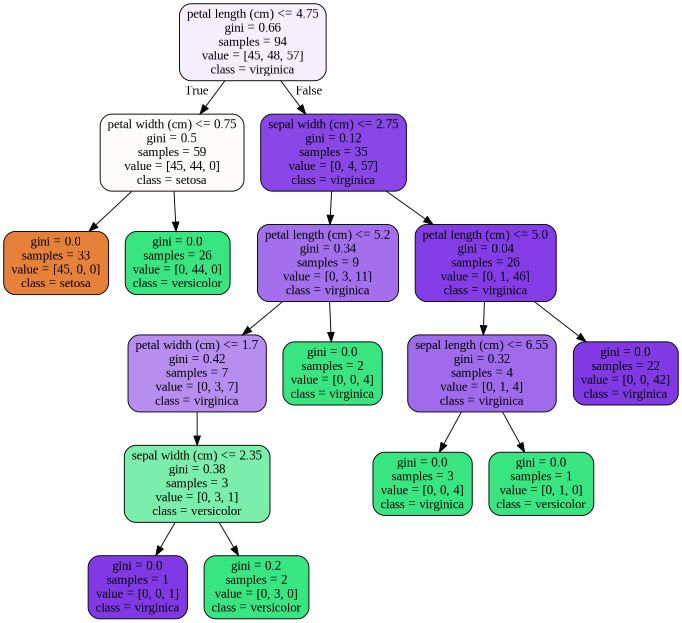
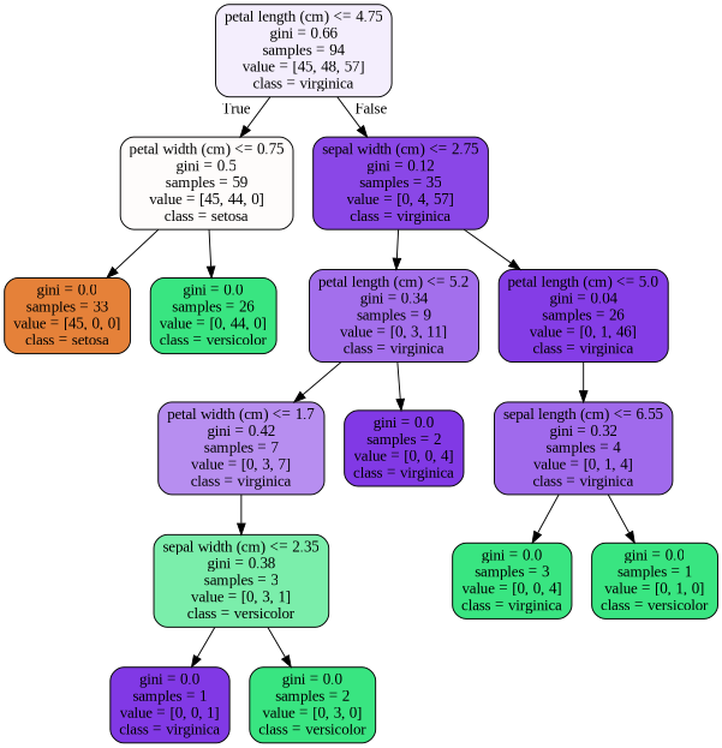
  digraph {
    fontname="Liberation Serif"
    node [color=black fillcolor="#39e581" fontname="Liberation Serif" shape=box style="filled, rounded"]
    edge [fontname="Liberation Serif"]
    n1 [fillcolor="#f4eefd" label="petal length (cm) <= 4.75\ngini = 0.66\nsamples = 94\nvalue = [45, 48, 57]\nclass = virginica"]
    n2 [fillcolor="#fefcfb" label="petal width (cm) <= 0.75\ngini = 0.5\nsamples = 59\nvalue = [45, 44, 0]\nclass = setosa"]
    n3 [fillcolor="#8a47e7" label="sepal width (cm) <= 2.75\ngini = 0.12\nsamples = 35\nvalue = [0, 4, 57]\nclass = virginica"]
    n4 [fillcolor="#e58139" label="gini = 0.0\nsamples = 33\nvalue = [45, 0, 0]\nclass = setosa"]
    n5 [label="gini = 0.0\nsamples = 26\nvalue = [0, 44, 0]\nclass = versicolor"]
    n6 [fillcolor="#a36fec" label="petal length (cm) <= 5.2\ngini = 0.34\nsamples = 9\nvalue = [0, 3, 11]\nclass = virginica"]
    n7 [fillcolor="#843de6" label="petal length (cm) <= 5.0\ngini = 0.04\nsamples = 26\nvalue = [0, 1, 46]\nclass = virginica"]
    n8 [fillcolor="#b78ef0" label="petal width (cm) <= 1.7\ngini = 0.42\nsamples = 7\nvalue = [0, 3, 7]\nclass = virginica"]
-   n9 [label="gini = 0.0\nsamples = 2\nvalue = [0, 0, 4]\nclass = virginica"]
+   n9 [fillcolor="#8139e5" label="gini = 0.0\nsamples = 2\nvalue = [0, 0, 4]\nclass = virginica"]
    n10 [fillcolor="#a06aec" label="sepal length (cm) <= 6.55\ngini = 0.32\nsamples = 4\nvalue = [0, 1, 4]\nclass = virginica"]
-   n11 [fillcolor="#8139e5" label="gini = 0.0\nsamples = 22\nvalue = [0, 0, 42]\nclass = virginica"]
    n12 [fillcolor="#7beeab" label="sepal width (cm) <= 2.35\ngini = 0.38\nsamples = 3\nvalue = [0, 3, 1]\nclass = versicolor"]
    n13 [fillcolor="#8139e5" label="gini = 0.0\nsamples = 1\nvalue = [0, 0, 1]\nclass = virginica"]
-   n14 [label="gini = 0.2\nsamples = 2\nvalue = [0, 3, 0]\nclass = versicolor"]
+   n14 [label="gini = 0.0\nsamples = 2\nvalue = [0, 3, 0]\nclass = versicolor"]
    n15 [label="gini = 0.0\nsamples = 3\nvalue = [0, 0, 4]\nclass = virginica"]
    n16 [label="gini = 0.0\nsamples = 1\nvalue = [0, 1, 0]\nclass = versicolor"]
    n1 -> n2 [headlabel=True labelangle=45 labeldistance=2.5]
    n1 -> n3 [headlabel=False labelangle=-45 labeldistance=2.5]
    n2 -> n4
    n2 -> n5
    n3 -> n6
    n3 -> n7
    n6 -> n8
    n6 -> n9
    n7 -> n10
-   n7 -> n11
    n8 -> n12
    n10 -> n15
    n10 -> n16
    n12 -> n13
    n12 -> n14
  }
